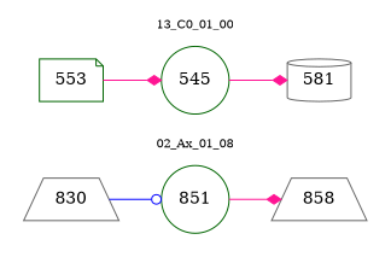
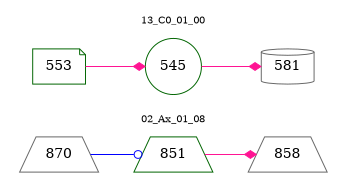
  digraph {
    rankdir=LR
    node [color=gray40 shape=trapezium]
    edge [arrowhead=diamond color=deeppink]
-   n1 [label=830]
-   n2 [color=darkgreen label=851 shape=circle]
+   n1 [label=870]
+   n2 [color=darkgreen label=851]
    n3 [label=858]
    n4 [color=darkgreen label=553 shape=note]
    n5 [color=darkgreen label=545 shape=circle]
    n6 [label=581 shape=cylinder]
    subgraph cluster_1 {
      color=white
      fontsize=10
      label="02_Ax_01_08"
      n1
      n2
      n3
    }
    subgraph cluster_2 {
      color=white
      fontsize=10
      label="13_C0_01_00"
      n4
      n5
      n6
    }
    n1 -> n2 [arrowhead=odot color=blue]
    n2 -> n3
    n4 -> n5
    n5 -> n6
  }
